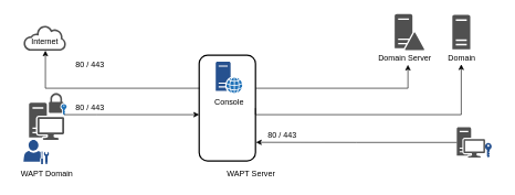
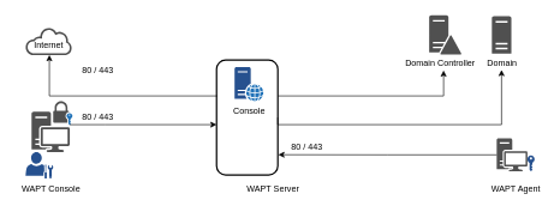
  <mxCell id="0" />
  <mxCell id="1" parent="0" />
  <mxCell id="2" value="" style="edgeStyle=orthogonalEdgeStyle;rounded=0;orthogonalLoop=1;jettySize=auto;html=1;" edge="1" parent="1" source="3" target="17"><mxGeometry relative="1" as="geometry"><mxPoint x="585" y="13" as="targetPoint" /><Array as="points"><mxPoint x="615" y="133" /></Array></mxGeometry></mxCell>
  <mxCell id="3" value="" style="rounded=1;whiteSpace=wrap;html=1;strokeWidth=2;" vertex="1" parent="1"><mxGeometry x="300" y="83" width="85" height="160" as="geometry" /></mxCell>
  <mxCell id="4" value="" style="group" vertex="1" connectable="0" parent="1"><mxGeometry x="688.7" y="192" width="52.59" height="46" as="geometry" /></mxCell>
  <mxCell id="5" value="" style="pointerEvents=1;shadow=0;dashed=0;html=1;strokeColor=none;fillColor=#505050;labelPosition=center;verticalLabelPosition=bottom;verticalAlign=top;outlineConnect=0;align=center;shape=mxgraph.office.devices.workstation;" vertex="1" parent="4"><mxGeometry width="42.59" height="46" as="geometry" /></mxCell>
  <mxCell id="6" value="" style="pointerEvents=1;shadow=0;dashed=0;html=1;strokeColor=none;labelPosition=center;verticalLabelPosition=bottom;verticalAlign=top;outlineConnect=0;align=center;shape=mxgraph.office.security.key_permissions;fillColor=#26518f;aspect=fixed;" vertex="1" parent="4"><mxGeometry x="42.59" y="23.79" width="10" height="22.21" as="geometry" /></mxCell>
+ <mxCell id="7" value="WAPT Agent" style="text;html=1;align=center;verticalAlign=middle;resizable=0;points=[];;autosize=1;" vertex="1" parent="1"><mxGeometry x="675" y="253" width="80" height="20" as="geometry" /></mxCell>
  <mxCell id="8" value="Console" style="pointerEvents=1;shadow=0;dashed=0;html=1;strokeColor=none;fillColor=#26518f;labelPosition=center;verticalLabelPosition=bottom;verticalAlign=top;outlineConnect=0;align=center;shape=mxgraph.office.servers.web_server_blue;" vertex="1" parent="1"><mxGeometry x="325" y="93" width="40" height="47.5" as="geometry" /></mxCell>
  <mxCell id="9" value="WAPT Server" style="text;html=1;align=center;verticalAlign=middle;resizable=0;points=[];;autosize=1;" vertex="1" parent="1"><mxGeometry x="332.5" y="253" width="90" height="20" as="geometry" /></mxCell>
  <mxCell id="10" value="" style="edgeStyle=orthogonalEdgeStyle;rounded=0;orthogonalLoop=1;jettySize=auto;html=1;entryX=1.011;entryY=0.887;entryDx=0;entryDy=0;entryPerimeter=0;" edge="1" parent="1" source="5"><mxGeometry relative="1" as="geometry"><mxPoint x="385.714" y="214.857" as="targetPoint" /></mxGeometry></mxCell>
  <mxCell id="11" value="80 / 443" style="text;html=1;align=center;verticalAlign=middle;resizable=0;points=[];;autosize=1;" vertex="1" parent="1"><mxGeometry x="395" y="195" width="60" height="20" as="geometry" /></mxCell>
  <mxCell id="12" value="" style="edgeStyle=orthogonalEdgeStyle;rounded=0;orthogonalLoop=1;jettySize=auto;html=1;exitX=1;exitY=0.5;exitDx=0;exitDy=0;entryX=0.498;entryY=0.967;entryDx=0;entryDy=0;entryPerimeter=0;" edge="1" parent="1" source="3" target="20"><mxGeometry relative="1" as="geometry"><mxPoint x="395" y="142.857" as="sourcePoint" /><mxPoint x="715" y="13" as="targetPoint" /><Array as="points"><mxPoint x="385" y="173" /><mxPoint x="695" y="173" /></Array></mxGeometry></mxCell>
  <mxCell id="13" value="" style="edgeStyle=orthogonalEdgeStyle;rounded=0;orthogonalLoop=1;jettySize=auto;html=1;" edge="1" parent="1" target="27"><mxGeometry relative="1" as="geometry"><mxPoint x="301" y="133" as="sourcePoint" /><mxPoint x="123.214" y="373.857" as="targetPoint" /><Array as="points"><mxPoint x="301" y="133" /><mxPoint x="68" y="133" /></Array></mxGeometry></mxCell>
  <mxCell id="14" value="80 / 443" style="text;html=1;align=center;verticalAlign=middle;resizable=0;points=[];;autosize=1;" vertex="1" parent="1"><mxGeometry x="105" y="86.75" width="60" height="20" as="geometry" /></mxCell>
  <mxCell id="15" value="" style="group" vertex="1" connectable="0" parent="1"><mxGeometry x="555" y="20.5" width="110" height="77" as="geometry" /></mxCell>
  <mxCell id="16" value="" style="pointerEvents=1;shadow=0;dashed=0;html=1;strokeColor=none;fillColor=#505050;labelPosition=center;verticalLabelPosition=bottom;verticalAlign=top;outlineConnect=0;align=center;shape=mxgraph.office.servers.domain_controller;" vertex="1" parent="15"><mxGeometry x="40" width="45" height="55" as="geometry" /></mxCell>
- <mxCell id="17" value="Domain Server" style="text;html=1;align=center;verticalAlign=middle;resizable=0;points=[];;autosize=1;" vertex="1" parent="15"><mxGeometry y="57" width="110" height="20" as="geometry" /></mxCell>
+ <mxCell id="17" value="Domain Controller" style="text;html=1;align=center;verticalAlign=middle;resizable=0;points=[];;autosize=1;" vertex="1" parent="15"><mxGeometry y="57" width="110" height="20" as="geometry" /></mxCell>
  <mxCell id="18" value="" style="group" vertex="1" connectable="0" parent="1"><mxGeometry x="670.5" y="22" width="50" height="75.5" as="geometry" /></mxCell>
  <mxCell id="19" value="" style="pointerEvents=1;shadow=0;dashed=0;html=1;strokeColor=none;fillColor=#505050;labelPosition=center;verticalLabelPosition=bottom;verticalAlign=top;outlineConnect=0;align=center;shape=mxgraph.office.servers.server_generic;" vertex="1" parent="18"><mxGeometry x="11.5" width="27" height="52" as="geometry" /></mxCell>
  <mxCell id="20" value="Domain" style="text;html=1;align=center;verticalAlign=middle;resizable=0;points=[];;autosize=1;" vertex="1" parent="18"><mxGeometry y="55.5" width="50" height="20" as="geometry" /></mxCell>
  <mxCell id="21" value="" style="group" vertex="1" connectable="0" parent="1"><mxGeometry x="35" y="140.5" width="65.06" height="112.52" as="geometry" /></mxCell>
  <mxCell id="22" value="" style="pointerEvents=1;shadow=0;dashed=0;html=1;strokeColor=none;fillColor=#505050;labelPosition=center;verticalLabelPosition=bottom;verticalAlign=top;outlineConnect=0;align=center;shape=mxgraph.office.devices.workstation;" vertex="1" parent="21"><mxGeometry x="8.32" y="14.52" width="53" height="56" as="geometry" /></mxCell>
  <mxCell id="23" value="" style="pointerEvents=1;shadow=0;dashed=0;html=1;strokeColor=none;fillColor=#505050;labelPosition=center;verticalLabelPosition=bottom;verticalAlign=top;outlineConnect=0;align=center;shape=mxgraph.office.security.lock_with_key_security_blue;" vertex="1" parent="21"><mxGeometry x="38.32" width="26.74" height="33" as="geometry" /></mxCell>
  <mxCell id="24" value="" style="pointerEvents=1;shadow=0;dashed=0;html=1;strokeColor=none;fillColor=#26518f;labelPosition=center;verticalLabelPosition=bottom;verticalAlign=top;outlineConnect=0;align=center;shape=mxgraph.office.users.administrator;" vertex="1" parent="21"><mxGeometry y="70.52" width="38.32" height="37" as="geometry" /></mxCell>
  <mxCell id="25" value="" style="group" vertex="1" connectable="0" parent="1"><mxGeometry x="35" y="37.99" width="70" height="38.03" as="geometry" /></mxCell>
  <mxCell id="26" value="Internet" style="text;html=1;resizable=0;autosize=1;align=left;verticalAlign=top;spacingTop=-4;points=[];rotation=0;" vertex="1" parent="25"><mxGeometry x="10" y="15" width="60" height="20" as="geometry" /></mxCell>
  <mxCell id="27" value="" style="pointerEvents=1;shadow=0;dashed=0;html=1;strokeColor=none;fillColor=#505050;labelPosition=center;verticalLabelPosition=bottom;outlineConnect=0;verticalAlign=top;align=center;shape=mxgraph.office.clouds.cloud;" vertex="1" parent="25"><mxGeometry width="65" height="38.03" as="geometry" /></mxCell>
- <mxCell id="28" value="WAPT Domain" style="text;html=1;align=center;verticalAlign=middle;resizable=0;points=[];;autosize=1;" vertex="1" parent="1"><mxGeometry x="20" y="253" width="100" height="20" as="geometry" /></mxCell>
+ <mxCell id="28" value="WAPT Console" style="text;html=1;align=center;verticalAlign=middle;resizable=0;points=[];;autosize=1;" vertex="1" parent="1"><mxGeometry x="20" y="253" width="100" height="20" as="geometry" /></mxCell>
  <mxCell id="29" value="80 / 443" style="text;html=1;align=center;verticalAlign=middle;resizable=0;points=[];;autosize=1;" vertex="1" parent="1"><mxGeometry x="105" y="153" width="60" height="20" as="geometry" /></mxCell>
  <mxCell id="30" value="" style="edgeStyle=orthogonalEdgeStyle;rounded=0;orthogonalLoop=1;jettySize=auto;html=1;" edge="1" parent="1" source="22" target="3"><mxGeometry relative="1" as="geometry"><mxPoint x="66.481" y="147.37" as="sourcePoint" /><mxPoint x="299.997" y="178.626" as="targetPoint" /><Array as="points"><mxPoint x="145" y="173" /><mxPoint x="145" y="173" /></Array></mxGeometry></mxCell>
